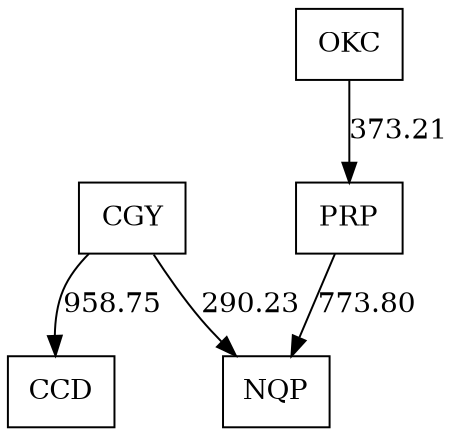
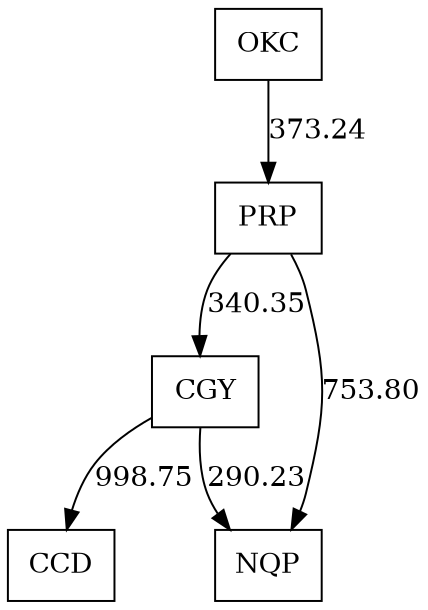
  digraph {
    node [shape=record]
    edge [headport=f1]
    n1 [label="<f1> CGY "]
    n2 [label="<f1> CCD "]
    n3 [label="<f1> NQP "]
    n4 [label="<f1> OKC "]
    n5 [label="<f1> PRP "]
-   n1 -> n2 [label=958.75]
+   n1 -> n2 [label=998.75]
    n1 -> n3 [label=290.23]
-   n4 -> n5 [label=373.21]
-   n5 -> n3 [label=773.80]
+   n4 -> n5 [label=373.24]
+   n5 -> n1 [label=340.35]
+   n5 -> n3 [label=753.80]
  }
